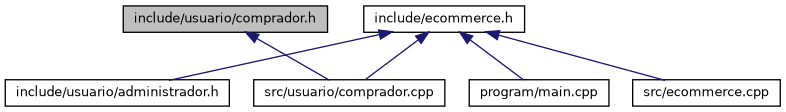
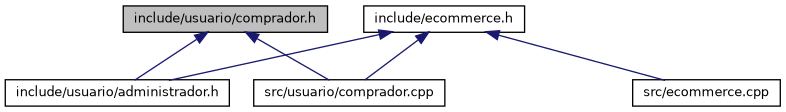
  digraph {
    node [color=black fillcolor=white fontname=Helvetica fontsize=10 shape=record style=filled]
    edge [color=midnightblue dir=back fontname=Helvetica fontsize=10 labelfontname=Helvetica labelfontsize=10 style=solid]
    n1 [fillcolor=grey75 fontcolor=black height=0.2 label="include/usuario/comprador.h" width=0.4]
    n2 [height=0.2 label="include/usuario/administrador.h" width=0.4]
    n3 [height=0.2 label="src/usuario/comprador.cpp" width=0.4]
    n4 [height=0.2 label="include/ecommerce.h" width=0.4]
-   n5 [height=0.2 label="program/main.cpp" width=0.4]
    n6 [height=0.2 label="src/ecommerce.cpp" width=0.4]
+   n1 -> n2
    n1 -> n3
    n4 -> n2
    n4 -> n3
-   n4 -> n5
    n4 -> n6
  }
